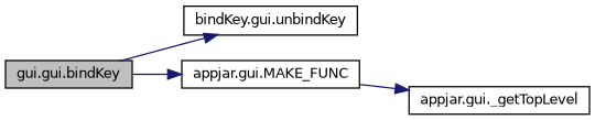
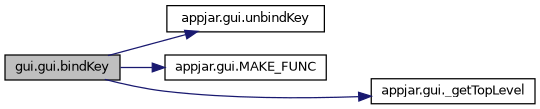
  digraph {
    rankdir=LR
    node [color=black fillcolor=white fontname=Helvetica fontsize=10 shape=record style=filled]
    edge [color=midnightblue fontname=Helvetica fontsize=10 labelfontname=Helvetica labelfontsize=10 style=solid]
    n1 [fillcolor=grey75 fontcolor=black height=0.2 label="gui.gui.bindKey" width=0.4]
-   n2 [height=0.2 label="bindKey.gui.unbindKey" width=0.4]
+   n2 [height=0.2 label="appjar.gui.unbindKey" width=0.4]
    n3 [height=0.2 label="appjar.gui.MAKE_FUNC" width=0.4]
    n4 [height=0.2 label="appjar.gui._getTopLevel" width=0.4]
    n1 -> n2
    n1 -> n3
-   n3 -> n4
+   n1 -> n4
  }
